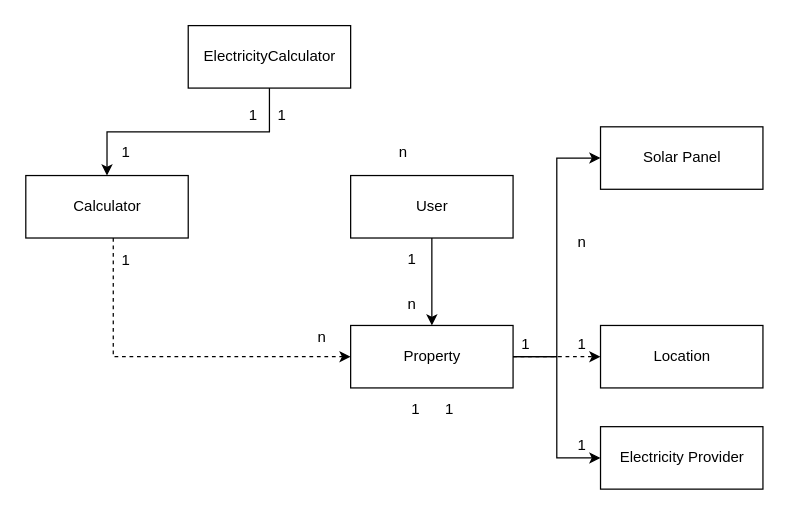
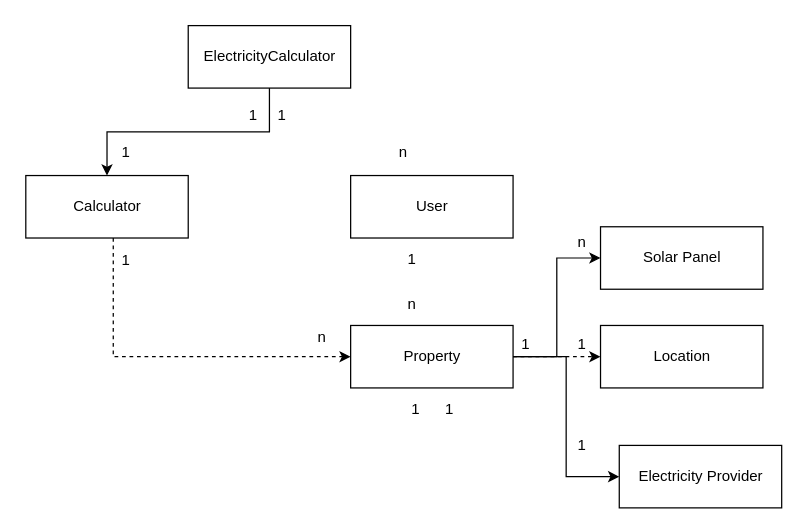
  <mxCell id="0" style=";html=1;" />
  <mxCell id="1" style=";html=1;" parent="0" />
  <mxCell id="2" style="edgeStyle=orthogonalEdgeStyle;rounded=0;orthogonalLoop=1;jettySize=auto;html=1;" parent="1" source="3" target="5" edge="1"><mxGeometry relative="1" as="geometry" /></mxCell>
  <mxCell id="3" value="ElectricityCalculator" style="html=1;" parent="1" vertex="1"><mxGeometry x="150" y="20" width="130" height="50" as="geometry" /></mxCell>
  <mxCell id="4" style="edgeStyle=orthogonalEdgeStyle;rounded=0;orthogonalLoop=1;jettySize=auto;html=1;entryX=0;entryY=0.5;entryDx=0;entryDy=0;dashed=1;" edge="1" parent="1" source="5" target="10"><mxGeometry relative="1" as="geometry"><Array as="points"><mxPoint x="90" y="285" /></Array></mxGeometry></mxCell>
  <mxCell id="5" value="&lt;div&gt;Calculator&lt;/div&gt;" style="html=1;" parent="1" vertex="1"><mxGeometry x="20" y="140" width="130" height="50" as="geometry" /></mxCell>
- <mxCell id="6" style="edgeStyle=orthogonalEdgeStyle;rounded=0;orthogonalLoop=1;jettySize=auto;html=1;entryX=0.5;entryY=0;entryDx=0;entryDy=0;" parent="1" source="7" target="10" edge="1"><mxGeometry relative="1" as="geometry" /></mxCell>
  <mxCell id="7" value="&lt;div&gt;User&lt;/div&gt;" style="html=1;" parent="1" vertex="1"><mxGeometry x="280" y="140" width="130" height="50" as="geometry" /></mxCell>
  <mxCell id="8" style="edgeStyle=orthogonalEdgeStyle;rounded=0;orthogonalLoop=1;jettySize=auto;html=1;entryX=0;entryY=0.5;entryDx=0;entryDy=0;" parent="1" source="10" target="11" edge="1"><mxGeometry relative="1" as="geometry" /></mxCell>
  <mxCell id="9" style="edgeStyle=orthogonalEdgeStyle;rounded=0;orthogonalLoop=1;jettySize=auto;html=1;dashed=1;" parent="1" source="10" target="12" edge="1"><mxGeometry relative="1" as="geometry" /></mxCell>
  <mxCell id="10" value="&lt;div&gt;Property&lt;/div&gt;" style="html=1;" parent="1" vertex="1"><mxGeometry x="280" y="260" width="130" height="50" as="geometry" /></mxCell>
- <mxCell id="11" value="&lt;div&gt;Solar Panel&lt;/div&gt;" style="html=1;" parent="1" vertex="1"><mxGeometry x="480" y="101" width="130" height="50" as="geometry" /></mxCell>
+ <mxCell id="11" value="&lt;div&gt;Solar Panel&lt;/div&gt;" style="html=1;" parent="1" vertex="1"><mxGeometry x="480" y="181" width="130" height="50" as="geometry" /></mxCell>
  <mxCell id="12" value="&lt;div&gt;Location&lt;/div&gt;" style="html=1;" parent="1" vertex="1"><mxGeometry x="480" y="260" width="130" height="50" as="geometry" /></mxCell>
  <mxCell id="13" style="edgeStyle=orthogonalEdgeStyle;rounded=0;orthogonalLoop=1;jettySize=auto;html=1;entryX=1;entryY=0.5;entryDx=0;entryDy=0;endArrow=none;endFill=0;startArrow=classic;startFill=1;" edge="1" parent="1" source="14" target="10"><mxGeometry relative="1" as="geometry" /></mxCell>
- <mxCell id="14" value="Electricity Provider" style="html=1;" parent="1" vertex="1"><mxGeometry x="480" y="341" width="130" height="50" as="geometry" /></mxCell>
+ <mxCell id="14" value="Electricity Provider" style="html=1;" parent="1" vertex="1"><mxGeometry x="495" y="356" width="130" height="50" as="geometry" /></mxCell>
  <mxCell id="15" value="&lt;div&gt;1&lt;/div&gt;" style="text;html=1;resizable=0;points=[];autosize=1;align=left;verticalAlign=top;spacingTop=-4;" parent="1" vertex="1"><mxGeometry x="197" y="82" width="20" height="20" as="geometry" /></mxCell>
  <mxCell id="16" value="&lt;div&gt;1&lt;/div&gt;" style="text;html=1;resizable=0;points=[];autosize=1;align=left;verticalAlign=top;spacingTop=-4;" parent="1" vertex="1"><mxGeometry x="220" y="82" width="20" height="20" as="geometry" /></mxCell>
  <mxCell id="17" value="1" style="text;html=1;resizable=0;points=[];autosize=1;align=left;verticalAlign=top;spacingTop=-4;" parent="1" vertex="1"><mxGeometry x="95" y="112" width="20" height="20" as="geometry" /></mxCell>
  <mxCell id="18" value="&lt;div&gt;n&lt;/div&gt;" style="text;html=1;resizable=0;points=[];autosize=1;align=left;verticalAlign=top;spacingTop=-4;" parent="1" vertex="1"><mxGeometry x="316.5" y="112" width="20" height="20" as="geometry" /></mxCell>
  <mxCell id="19" value="&lt;div&gt;1&lt;/div&gt;" style="text;html=1;resizable=0;points=[];autosize=1;align=left;verticalAlign=top;spacingTop=-4;" parent="1" vertex="1"><mxGeometry x="324" y="197" width="20" height="20" as="geometry" /></mxCell>
  <mxCell id="20" value="&lt;div&gt;n&lt;/div&gt;" style="text;html=1;resizable=0;points=[];autosize=1;align=left;verticalAlign=top;spacingTop=-4;" parent="1" vertex="1"><mxGeometry x="324" y="233" width="20" height="20" as="geometry" /></mxCell>
  <mxCell id="21" value="&lt;div&gt;1&lt;/div&gt;" style="text;html=1;resizable=0;points=[];autosize=1;align=left;verticalAlign=top;spacingTop=-4;" parent="1" vertex="1"><mxGeometry x="415" y="265" width="20" height="20" as="geometry" /></mxCell>
  <mxCell id="22" value="n" style="text;html=1;resizable=0;points=[];autosize=1;align=left;verticalAlign=top;spacingTop=-4;" parent="1" vertex="1"><mxGeometry x="460" y="184" width="20" height="20" as="geometry" /></mxCell>
  <mxCell id="23" value="&lt;div&gt;1&lt;/div&gt;" style="text;html=1;resizable=0;points=[];autosize=1;align=left;verticalAlign=top;spacingTop=-4;" parent="1" vertex="1"><mxGeometry x="460" y="265" width="20" height="20" as="geometry" /></mxCell>
  <mxCell id="24" value="&lt;div&gt;1&lt;/div&gt;" style="text;html=1;resizable=0;points=[];autosize=1;align=left;verticalAlign=top;spacingTop=-4;" parent="1" vertex="1"><mxGeometry x="354" y="317" width="20" height="20" as="geometry" /></mxCell>
  <mxCell id="25" value="&lt;div&gt;1&lt;/div&gt;" style="text;html=1;resizable=0;points=[];autosize=1;align=left;verticalAlign=top;spacingTop=-4;" parent="1" vertex="1"><mxGeometry x="326.5" y="317" width="20" height="20" as="geometry" /></mxCell>
  <mxCell id="26" value="&lt;div&gt;1&lt;/div&gt;" style="text;html=1;resizable=0;points=[];autosize=1;align=left;verticalAlign=top;spacingTop=-4;" parent="1" vertex="1"><mxGeometry x="460" y="346" width="20" height="20" as="geometry" /></mxCell>
  <mxCell id="27" value="1" style="text;html=1;resizable=0;points=[];autosize=1;align=left;verticalAlign=top;spacingTop=-4;" vertex="1" parent="1"><mxGeometry x="95" y="198" width="20" height="20" as="geometry" /></mxCell>
  <mxCell id="28" value="&lt;div&gt;n&lt;/div&gt;" style="text;html=1;resizable=0;points=[];autosize=1;align=left;verticalAlign=top;spacingTop=-4;" vertex="1" parent="1"><mxGeometry x="252" y="260" width="20" height="20" as="geometry" /></mxCell>
